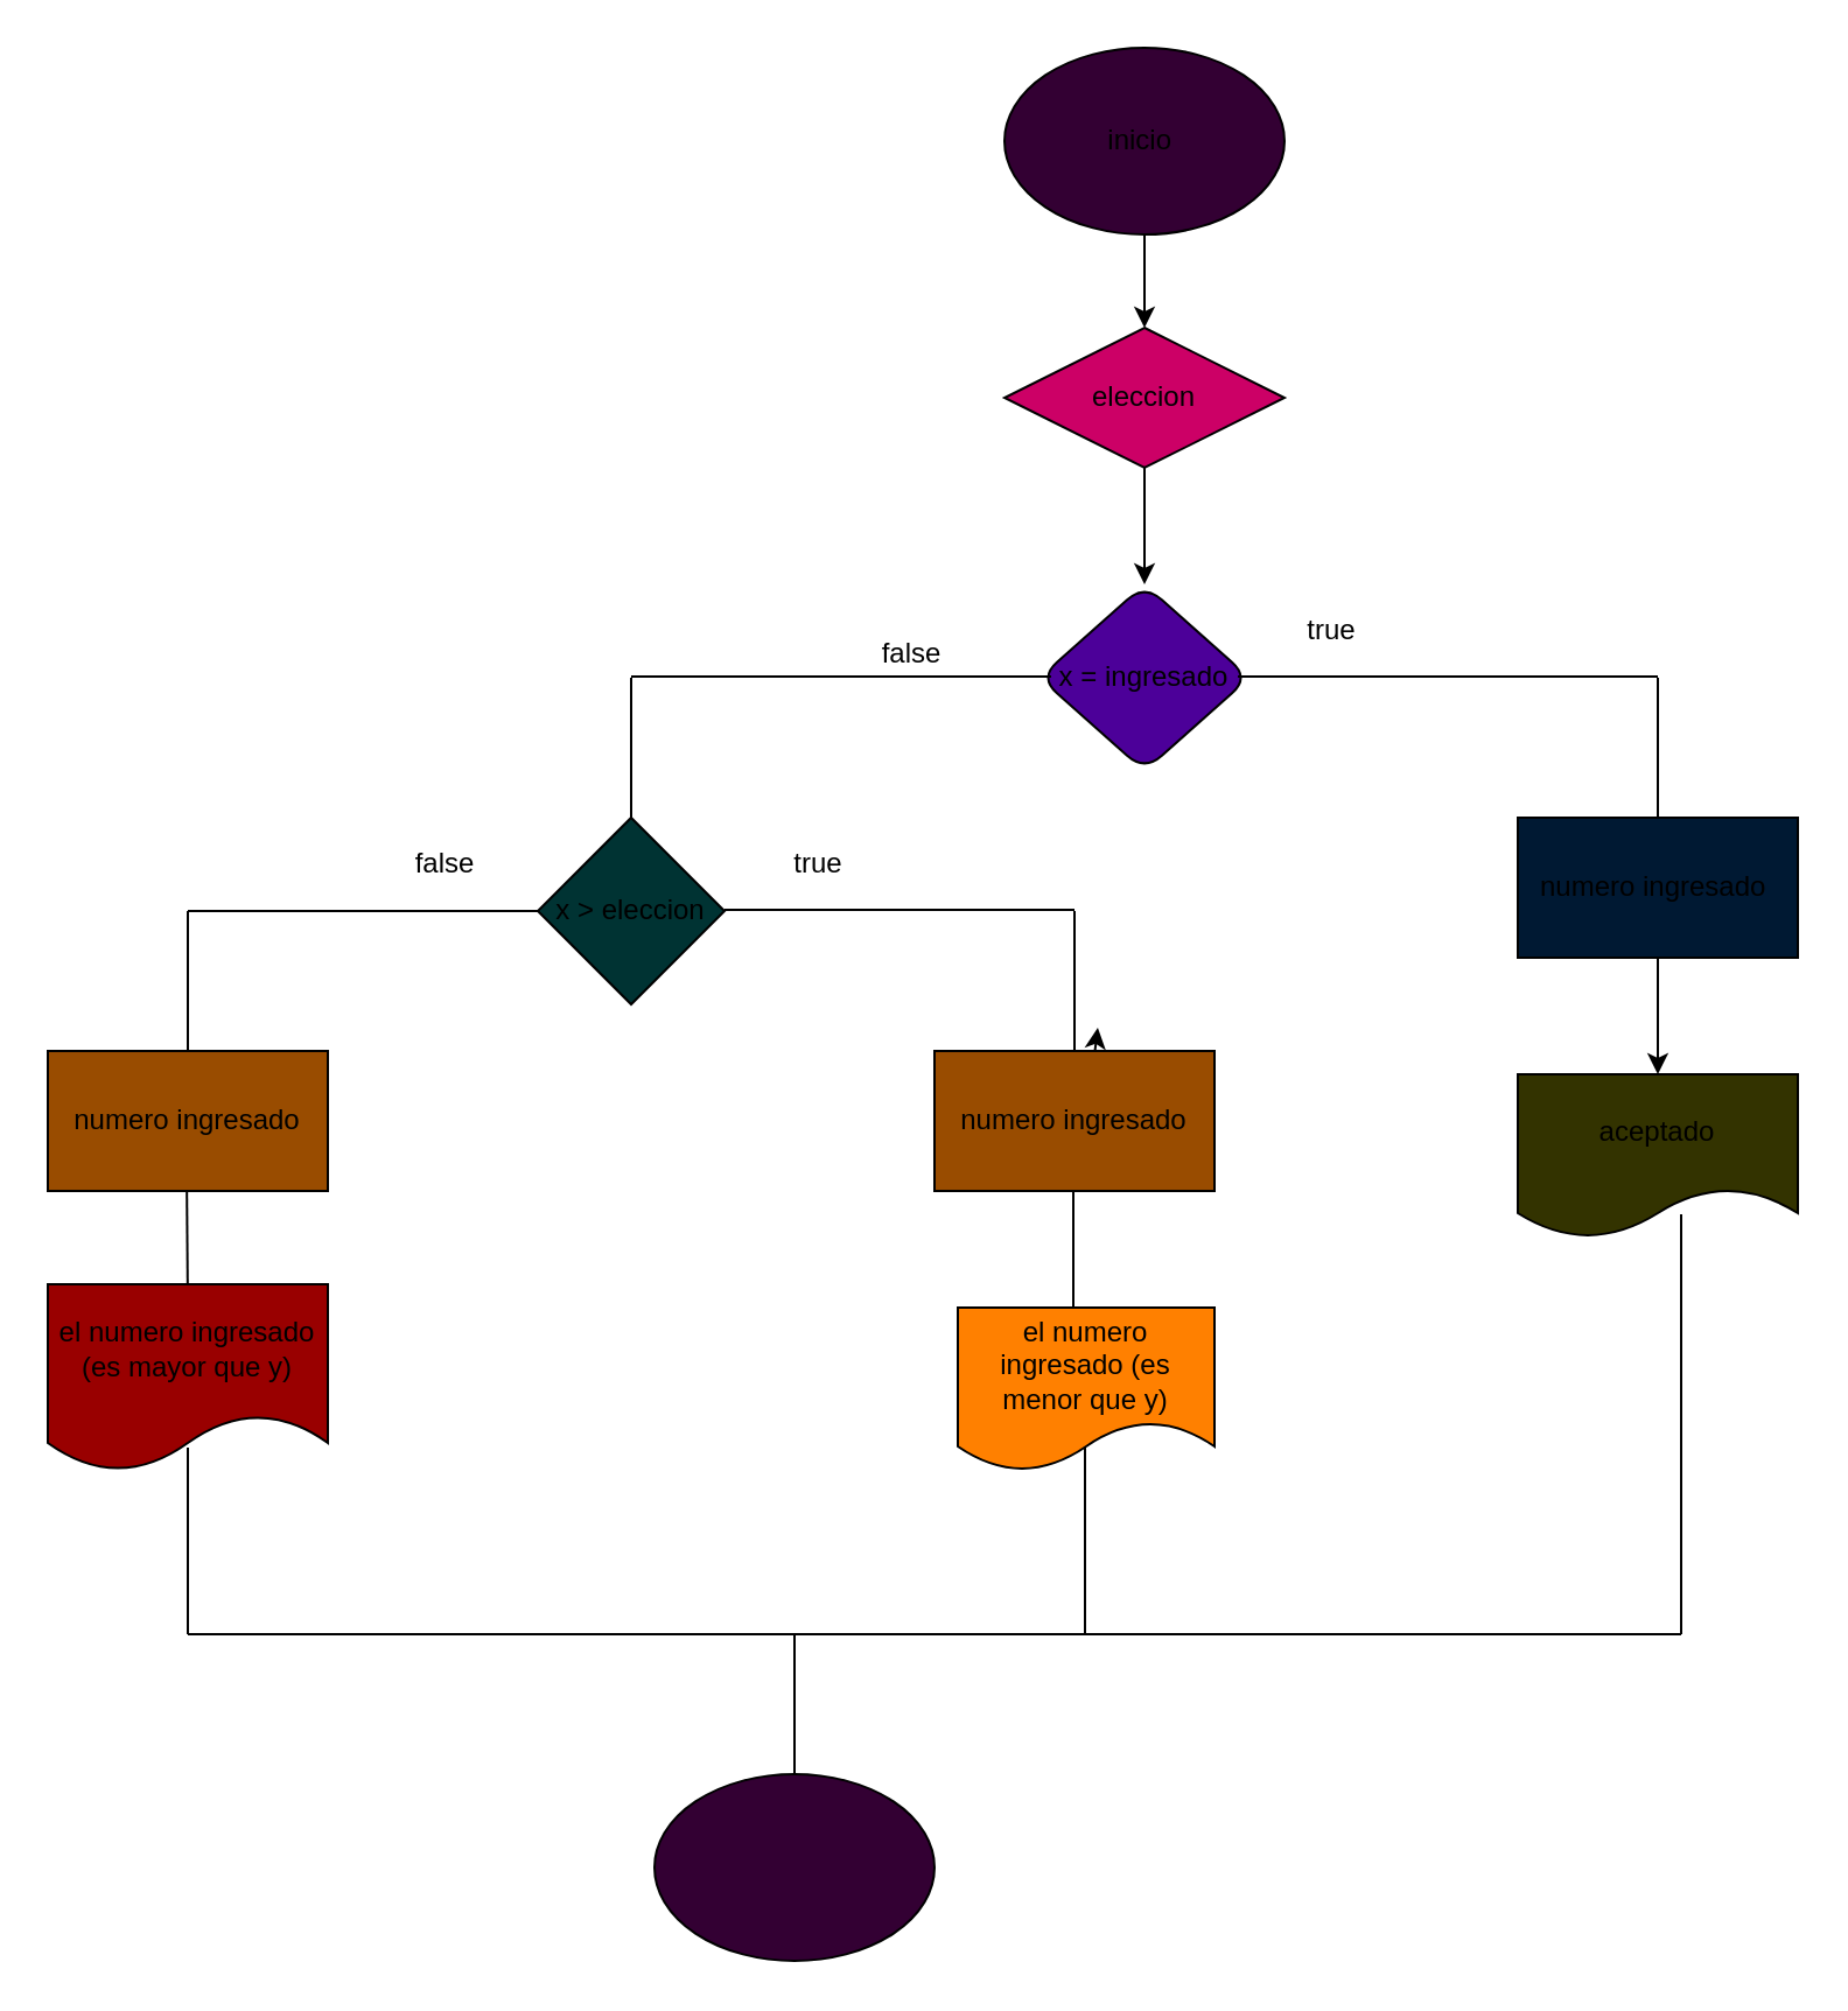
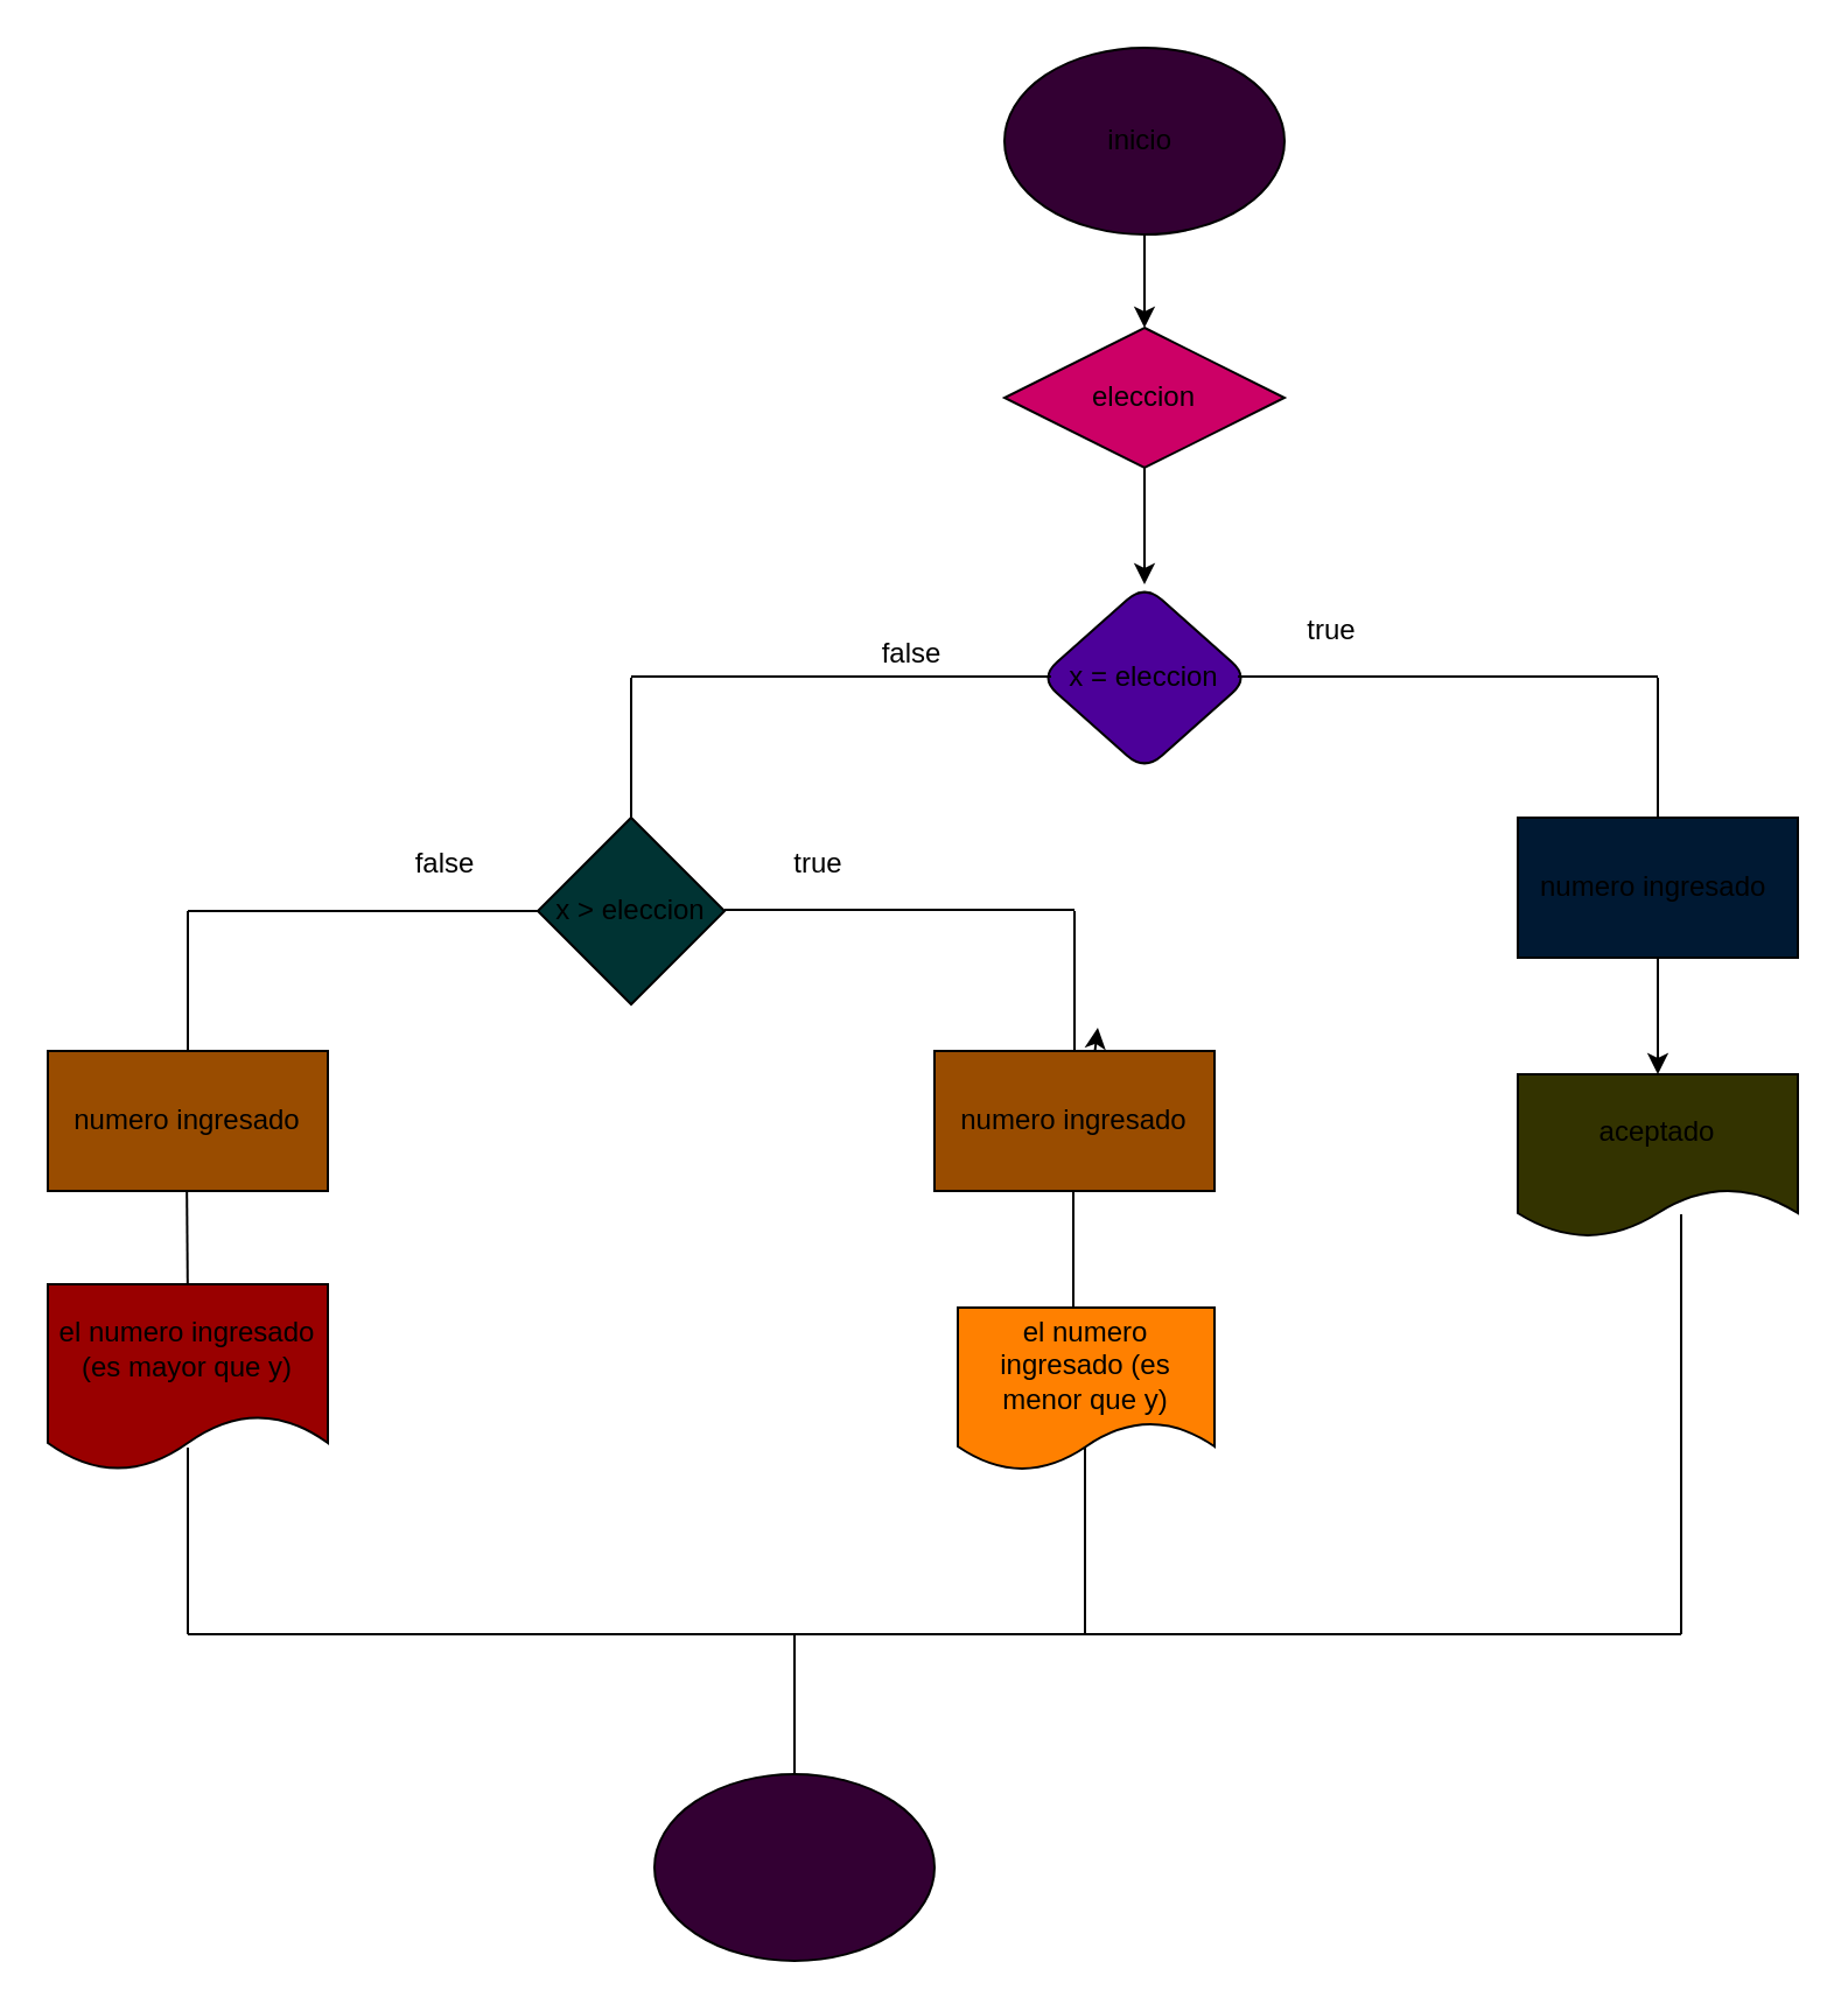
  <mxCell id="0" />
  <mxCell id="1" parent="0" />
  <mxCell id="2" value="" style="edgeStyle=none;html=1;" edge="1" parent="1" source="3" target="5"><mxGeometry relative="1" as="geometry" /></mxCell>
  <mxCell id="3" value="inicio&amp;nbsp;" style="ellipse;whiteSpace=wrap;html=1;fillColor=#330033;" vertex="1" parent="1"><mxGeometry x="430" y="20" width="120" height="80" as="geometry" /></mxCell>
  <mxCell id="4" value="" style="edgeStyle=none;html=1;entryX=0.5;entryY=0;entryDx=0;entryDy=0;" edge="1" parent="1" source="5" target="6"><mxGeometry relative="1" as="geometry" /></mxCell>
  <mxCell id="5" value="eleccion" style="rhombus;whiteSpace=wrap;html=1;fillColor=#CC0066;" vertex="1" parent="1"><mxGeometry x="430" y="140" width="120" height="60" as="geometry" /></mxCell>
- <mxCell id="6" value="x = ingresado" style="rhombus;whiteSpace=wrap;html=1;rounded=1;fillColor=#4C0099;" vertex="1" parent="1"><mxGeometry x="445" y="250" width="90" height="80" as="geometry" /></mxCell>
+ <mxCell id="6" value="x = eleccion" style="rhombus;whiteSpace=wrap;html=1;rounded=1;fillColor=#4C0099;" vertex="1" parent="1"><mxGeometry x="445" y="250" width="90" height="80" as="geometry" /></mxCell>
  <mxCell id="7" value="" style="endArrow=none;html=1;" edge="1" parent="1"><mxGeometry width="50" height="50" relative="1" as="geometry"><mxPoint x="270" y="289.5" as="sourcePoint" /><mxPoint x="450" y="289.5" as="targetPoint" /></mxGeometry></mxCell>
  <mxCell id="8" value="" style="endArrow=none;html=1;" edge="1" parent="1"><mxGeometry width="50" height="50" relative="1" as="geometry"><mxPoint x="270" y="350" as="sourcePoint" /><mxPoint x="270" y="290" as="targetPoint" /></mxGeometry></mxCell>
  <mxCell id="9" value="" style="endArrow=none;html=1;" edge="1" parent="1"><mxGeometry width="50" height="50" relative="1" as="geometry"><mxPoint x="530" y="289.5" as="sourcePoint" /><mxPoint x="710" y="289.5" as="targetPoint" /></mxGeometry></mxCell>
  <mxCell id="10" value="" style="endArrow=none;html=1;" edge="1" parent="1"><mxGeometry width="50" height="50" relative="1" as="geometry"><mxPoint x="710" y="350" as="sourcePoint" /><mxPoint x="710" y="290" as="targetPoint" /></mxGeometry></mxCell>
  <mxCell id="11" value="x &amp;gt; eleccion" style="rhombus;whiteSpace=wrap;html=1;fillColor=#003333;" vertex="1" parent="1"><mxGeometry x="230" y="350" width="80" height="80" as="geometry" /></mxCell>
  <mxCell id="12" value="" style="endArrow=none;html=1;" edge="1" parent="1"><mxGeometry width="50" height="50" relative="1" as="geometry"><mxPoint x="80" y="390" as="sourcePoint" /><mxPoint x="230" y="390" as="targetPoint" /></mxGeometry></mxCell>
  <mxCell id="13" value="" style="endArrow=none;html=1;" edge="1" parent="1"><mxGeometry width="50" height="50" relative="1" as="geometry"><mxPoint x="310" y="389.5" as="sourcePoint" /><mxPoint x="460" y="389.5" as="targetPoint" /></mxGeometry></mxCell>
  <mxCell id="14" value="" style="endArrow=none;html=1;" edge="1" parent="1"><mxGeometry width="50" height="50" relative="1" as="geometry"><mxPoint x="80" y="450" as="sourcePoint" /><mxPoint x="80" y="390" as="targetPoint" /></mxGeometry></mxCell>
  <mxCell id="15" value="" style="endArrow=none;html=1;" edge="1" parent="1"><mxGeometry width="50" height="50" relative="1" as="geometry"><mxPoint x="460" y="450" as="sourcePoint" /><mxPoint x="460" y="390" as="targetPoint" /></mxGeometry></mxCell>
  <mxCell id="16" style="edgeStyle=none;html=1;" edge="1" parent="1"><mxGeometry relative="1" as="geometry"><mxPoint x="470" y="440" as="targetPoint" /><mxPoint x="468.75" y="450" as="sourcePoint" /></mxGeometry></mxCell>
  <mxCell id="17" value="" style="edgeStyle=none;html=1;" edge="1" parent="1" source="18" target="19"><mxGeometry relative="1" as="geometry" /></mxCell>
  <mxCell id="18" value="numero ingresado&amp;nbsp;" style="rounded=0;whiteSpace=wrap;html=1;fillColor=#001933;" vertex="1" parent="1"><mxGeometry x="650" y="350" width="120" height="60" as="geometry" /></mxCell>
  <mxCell id="19" value="aceptado" style="shape=document;whiteSpace=wrap;html=1;boundedLbl=1;rounded=0;fillColor=#333300;" vertex="1" parent="1"><mxGeometry x="650" y="460" width="120" height="70" as="geometry" /></mxCell>
  <mxCell id="20" value="" style="endArrow=none;html=1;" edge="1" parent="1"><mxGeometry width="50" height="50" relative="1" as="geometry"><mxPoint x="80" y="560" as="sourcePoint" /><mxPoint x="79.5" y="500" as="targetPoint" /></mxGeometry></mxCell>
  <mxCell id="21" value="" style="endArrow=none;html=1;" edge="1" parent="1"><mxGeometry width="50" height="50" relative="1" as="geometry"><mxPoint x="459.5" y="560" as="sourcePoint" /><mxPoint x="459.5" y="500" as="targetPoint" /></mxGeometry></mxCell>
  <mxCell id="22" value="" style="endArrow=none;html=1;" edge="1" parent="1"><mxGeometry width="50" height="50" relative="1" as="geometry"><mxPoint x="720" y="700" as="sourcePoint" /><mxPoint x="720" y="520" as="targetPoint" /></mxGeometry></mxCell>
  <mxCell id="23" value="false" style="text;html=1;align=center;verticalAlign=middle;resizable=0;points=[];autosize=1;strokeColor=none;fillColor=none;" vertex="1" parent="1"><mxGeometry x="165" y="355" width="50" height="30" as="geometry" /></mxCell>
  <mxCell id="24" value="true" style="text;html=1;align=center;verticalAlign=middle;resizable=0;points=[];autosize=1;strokeColor=none;fillColor=none;" vertex="1" parent="1"><mxGeometry x="330" y="355" width="40" height="30" as="geometry" /></mxCell>
  <mxCell id="25" value="false" style="text;html=1;align=center;verticalAlign=middle;resizable=0;points=[];autosize=1;strokeColor=none;fillColor=none;" vertex="1" parent="1"><mxGeometry x="365" y="265" width="50" height="30" as="geometry" /></mxCell>
  <mxCell id="26" value="true" style="text;html=1;align=center;verticalAlign=middle;resizable=0;points=[];autosize=1;strokeColor=none;fillColor=none;" vertex="1" parent="1"><mxGeometry x="550" y="255" width="40" height="30" as="geometry" /></mxCell>
  <mxCell id="27" value="numero ingresado" style="rounded=0;whiteSpace=wrap;html=1;fillColor=#994C00;" vertex="1" parent="1"><mxGeometry x="20" y="450" width="120" height="60" as="geometry" /></mxCell>
  <mxCell id="28" value="numero ingresado" style="rounded=0;whiteSpace=wrap;html=1;fillColor=#994C00;" vertex="1" parent="1"><mxGeometry x="400" y="450" width="120" height="60" as="geometry" /></mxCell>
  <mxCell id="29" value="el numero ingresado (es mayor que y)" style="shape=document;whiteSpace=wrap;html=1;boundedLbl=1;fillColor=#990000;" vertex="1" parent="1"><mxGeometry x="20" y="550" width="120" height="80" as="geometry" /></mxCell>
  <mxCell id="30" value="el numero ingresado (es menor que y)" style="shape=document;whiteSpace=wrap;html=1;boundedLbl=1;fillColor=#FF8000;" vertex="1" parent="1"><mxGeometry x="410" y="560" width="110" height="70" as="geometry" /></mxCell>
  <mxCell id="31" value="" style="endArrow=none;html=1;" edge="1" parent="1"><mxGeometry width="50" height="50" relative="1" as="geometry"><mxPoint x="80" y="700" as="sourcePoint" /><mxPoint x="80" y="620" as="targetPoint" /></mxGeometry></mxCell>
  <mxCell id="32" value="" style="endArrow=none;html=1;" edge="1" parent="1"><mxGeometry width="50" height="50" relative="1" as="geometry"><mxPoint x="464.5" y="700" as="sourcePoint" /><mxPoint x="464.5" y="620" as="targetPoint" /></mxGeometry></mxCell>
  <mxCell id="33" value="" style="endArrow=none;html=1;" edge="1" parent="1"><mxGeometry width="50" height="50" relative="1" as="geometry"><mxPoint x="80" y="700" as="sourcePoint" /><mxPoint x="720" y="700" as="targetPoint" /></mxGeometry></mxCell>
  <mxCell id="34" value="" style="endArrow=none;html=1;" edge="1" parent="1"><mxGeometry width="50" height="50" relative="1" as="geometry"><mxPoint x="340" y="760" as="sourcePoint" /><mxPoint x="340" y="700" as="targetPoint" /></mxGeometry></mxCell>
  <mxCell id="35" value="" style="ellipse;whiteSpace=wrap;html=1;fillColor=#330033;" vertex="1" parent="1"><mxGeometry x="280" y="760" width="120" height="80" as="geometry" /></mxCell>
